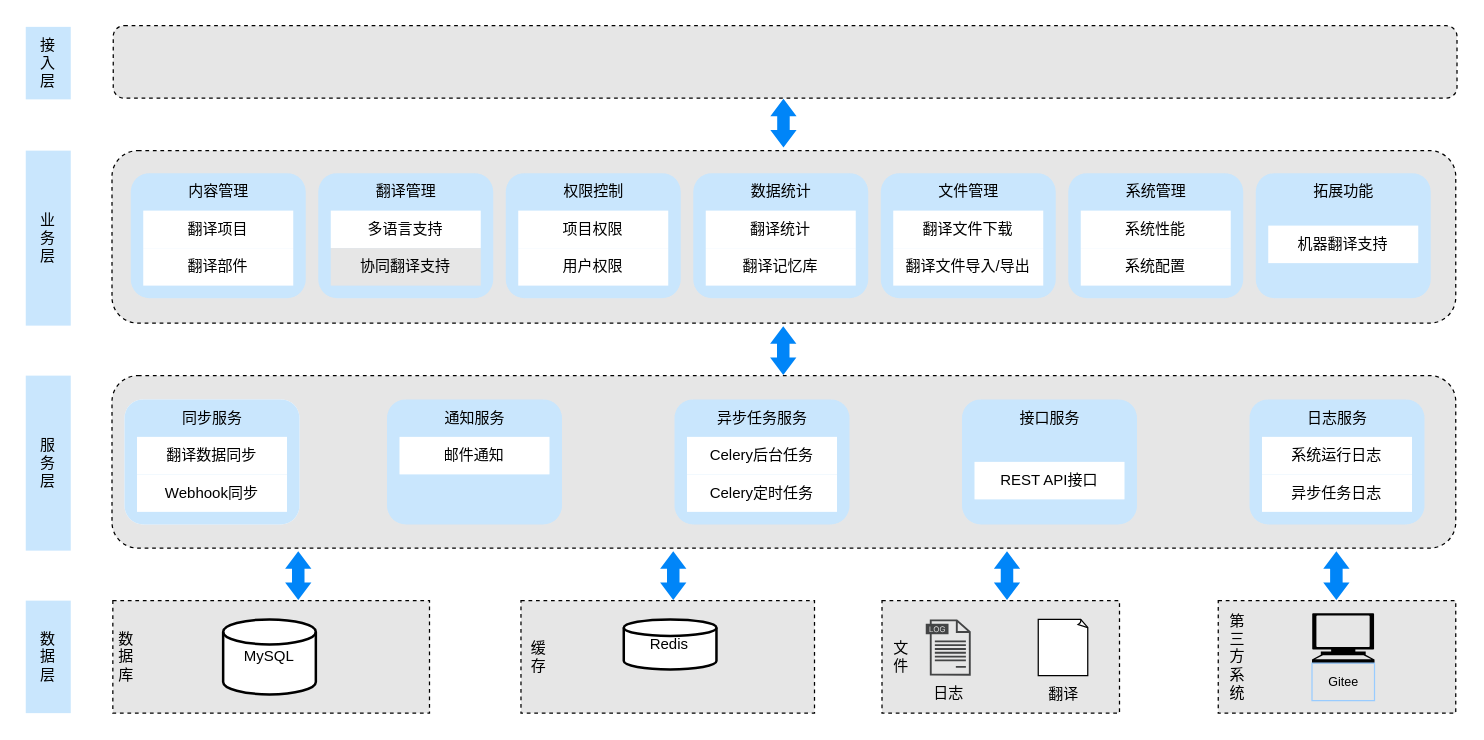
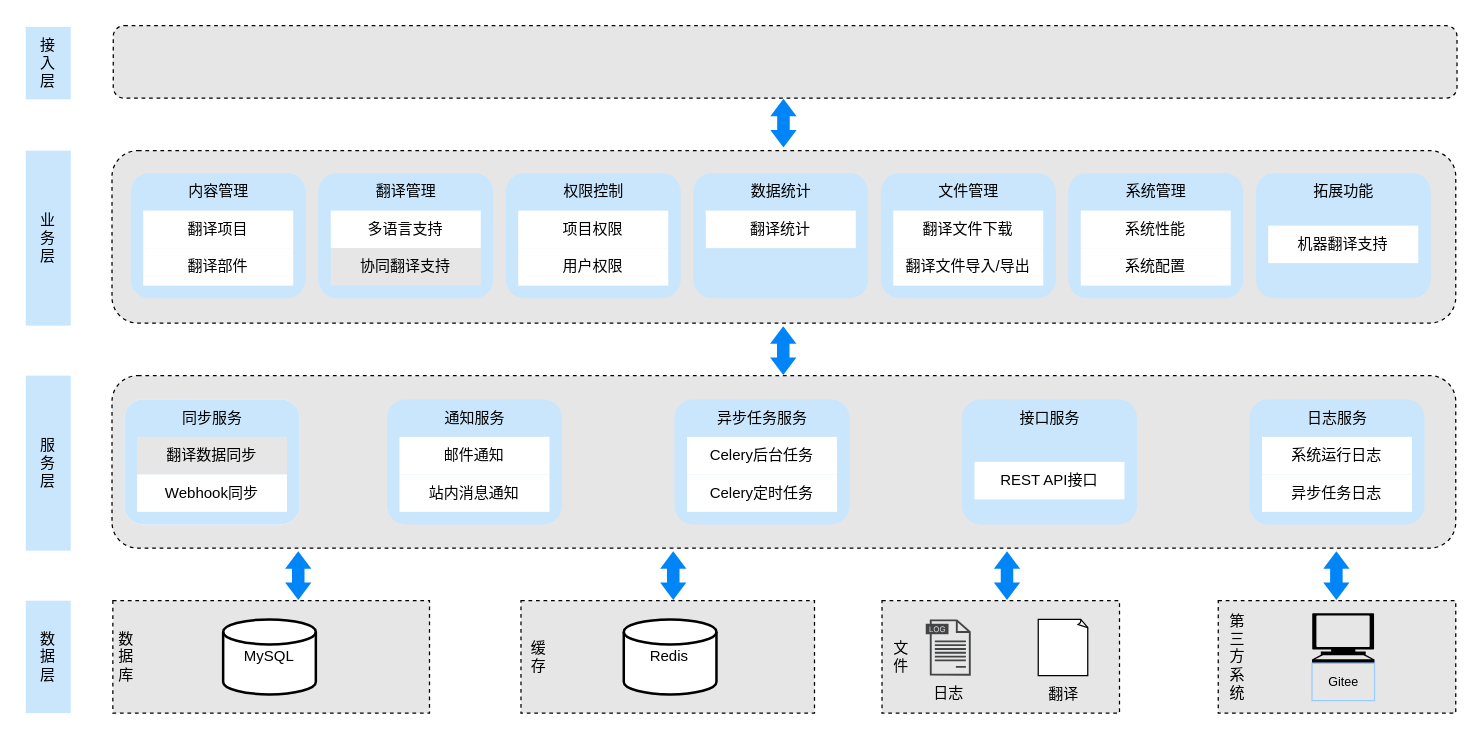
  <mxCell id="0" />
  <mxCell id="1" parent="0" />
  <mxCell id="2" value="" style="rounded=1;whiteSpace=wrap;html=1;dashed=1;fillColor=#E6E6E6;" vertex="1" parent="1"><mxGeometry x="89" y="300" width="1075" height="138" as="geometry" /></mxCell>
  <mxCell id="3" value="" style="group;fillColor=default;strokeColor=none;rounded=1;" vertex="1" connectable="0" parent="1"><mxGeometry x="99" y="319" width="140" height="100" as="geometry" /></mxCell>
  <mxCell id="4" value="" style="rounded=1;whiteSpace=wrap;html=1;dashed=1;fillColor=#C9E6FD;strokeColor=none;" vertex="1" parent="3"><mxGeometry width="140" height="100" as="geometry" /></mxCell>
- <mxCell id="5" value="翻译数据同步" style="rounded=0;whiteSpace=wrap;html=1;strokeColor=none;" vertex="1" parent="3"><mxGeometry x="10" y="30" width="120" height="30" as="geometry" /></mxCell>
+ <mxCell id="5" value="翻译数据同步" style="rounded=0;whiteSpace=wrap;html=1;strokeColor=none;fillColor=#e6e6e6;" vertex="1" parent="3"><mxGeometry x="10" y="30" width="120" height="30" as="geometry" /></mxCell>
  <mxCell id="6" style="edgeStyle=orthogonalEdgeStyle;rounded=0;orthogonalLoop=1;jettySize=auto;html=1;exitX=0.5;exitY=1;exitDx=0;exitDy=0;" edge="1" parent="3" source="5" target="5"><mxGeometry relative="1" as="geometry" /></mxCell>
  <mxCell id="7" value="Webhook同步" style="rounded=0;whiteSpace=wrap;html=1;strokeColor=none;" vertex="1" parent="3"><mxGeometry x="10" y="60" width="120" height="30" as="geometry" /></mxCell>
  <mxCell id="8" value="同步服务" style="text;html=1;align=center;verticalAlign=middle;resizable=0;points=[];autosize=1;strokeColor=none;fillColor=none;" vertex="1" parent="3"><mxGeometry x="35" width="70" height="30" as="geometry" /></mxCell>
  <mxCell id="9" value="" style="group" vertex="1" connectable="0" parent="1"><mxGeometry x="309" y="319" width="140" height="100" as="geometry" /></mxCell>
  <mxCell id="10" value="" style="rounded=1;whiteSpace=wrap;html=1;dashed=1;fillColor=#C9E6FD;strokeColor=none;" vertex="1" parent="9"><mxGeometry width="140" height="100" as="geometry" /></mxCell>
  <mxCell id="11" value="邮件通知" style="rounded=0;whiteSpace=wrap;html=1;strokeColor=none;" vertex="1" parent="9"><mxGeometry x="10" y="30" width="120" height="30" as="geometry" /></mxCell>
  <mxCell id="12" style="edgeStyle=orthogonalEdgeStyle;rounded=0;orthogonalLoop=1;jettySize=auto;html=1;exitX=0.5;exitY=1;exitDx=0;exitDy=0;" edge="1" parent="9" source="11" target="11"><mxGeometry relative="1" as="geometry" /></mxCell>
+ <mxCell id="13" value="站内消息通知" style="rounded=0;whiteSpace=wrap;html=1;strokeColor=none;" vertex="1" parent="9"><mxGeometry x="10" y="60" width="120" height="30" as="geometry" /></mxCell>
  <mxCell id="14" value="通知服务" style="text;html=1;align=center;verticalAlign=middle;resizable=0;points=[];autosize=1;strokeColor=none;fillColor=none;" vertex="1" parent="9"><mxGeometry x="35" width="70" height="30" as="geometry" /></mxCell>
  <mxCell id="15" value="" style="group" vertex="1" connectable="0" parent="1"><mxGeometry x="539" y="319" width="140" height="100" as="geometry" /></mxCell>
  <mxCell id="16" value="" style="rounded=1;whiteSpace=wrap;html=1;dashed=1;fillColor=#C9E6FD;strokeColor=none;" vertex="1" parent="15"><mxGeometry width="140" height="100" as="geometry" /></mxCell>
  <mxCell id="17" value="Celery后台任务" style="rounded=0;whiteSpace=wrap;html=1;strokeColor=none;" vertex="1" parent="15"><mxGeometry x="10" y="30" width="120" height="30" as="geometry" /></mxCell>
  <mxCell id="18" style="edgeStyle=orthogonalEdgeStyle;rounded=0;orthogonalLoop=1;jettySize=auto;html=1;exitX=0.5;exitY=1;exitDx=0;exitDy=0;" edge="1" parent="15" source="17" target="17"><mxGeometry relative="1" as="geometry" /></mxCell>
  <mxCell id="19" value="Celery定时任务" style="rounded=0;whiteSpace=wrap;html=1;strokeColor=none;" vertex="1" parent="15"><mxGeometry x="10" y="60" width="120" height="30" as="geometry" /></mxCell>
  <mxCell id="20" value="异步任务服务" style="text;html=1;align=center;verticalAlign=middle;resizable=0;points=[];autosize=1;strokeColor=none;fillColor=none;" vertex="1" parent="15"><mxGeometry x="20" width="100" height="30" as="geometry" /></mxCell>
  <mxCell id="21" value="" style="group" vertex="1" connectable="0" parent="1"><mxGeometry x="769" y="319" width="140" height="100" as="geometry" /></mxCell>
  <mxCell id="22" value="" style="rounded=1;whiteSpace=wrap;html=1;dashed=1;fillColor=#C9E6FD;strokeColor=none;" vertex="1" parent="21"><mxGeometry width="140" height="100" as="geometry" /></mxCell>
  <mxCell id="23" value="REST API接口" style="rounded=0;whiteSpace=wrap;html=1;strokeColor=none;" vertex="1" parent="21"><mxGeometry x="10" y="50" width="120" height="30" as="geometry" /></mxCell>
  <mxCell id="24" style="edgeStyle=orthogonalEdgeStyle;rounded=0;orthogonalLoop=1;jettySize=auto;html=1;exitX=0.5;exitY=1;exitDx=0;exitDy=0;" edge="1" parent="21" source="23" target="23"><mxGeometry relative="1" as="geometry" /></mxCell>
  <mxCell id="25" value="接口服务" style="text;html=1;align=center;verticalAlign=middle;resizable=0;points=[];autosize=1;strokeColor=none;fillColor=none;" vertex="1" parent="21"><mxGeometry x="35" width="70" height="30" as="geometry" /></mxCell>
  <mxCell id="26" value="" style="shape=flexArrow;endArrow=classic;startArrow=classic;html=1;rounded=0;endWidth=10;endSize=4.33;startWidth=10;startSize=4.33;fillColor=#0085F8;strokeColor=none;" edge="1" parent="1"><mxGeometry width="100" height="100" relative="1" as="geometry"><mxPoint x="626" y="300" as="sourcePoint" /><mxPoint x="626" y="260" as="targetPoint" /></mxGeometry></mxCell>
  <mxCell id="27" value="" style="group" vertex="1" connectable="0" parent="1"><mxGeometry x="410" y="480" width="241" height="90" as="geometry" /></mxCell>
  <mxCell id="28" value="" style="rounded=0;whiteSpace=wrap;html=1;dashed=1;fillColor=#E6E6E6;" vertex="1" parent="27"><mxGeometry x="6.179" width="234.821" height="90" as="geometry" /></mxCell>
- <mxCell id="29" value="Redis" style="strokeWidth=2;html=1;shape=mxgraph.flowchart.database;whiteSpace=wrap;" vertex="1" parent="27"><mxGeometry x="88.42" y="15" width="74.154" height="40" as="geometry" /></mxCell>
+ <mxCell id="29" value="Redis" style="strokeWidth=2;html=1;shape=mxgraph.flowchart.database;whiteSpace=wrap;" vertex="1" parent="27"><mxGeometry x="88.42" y="15" width="74.154" height="60" as="geometry" /></mxCell>
  <mxCell id="30" value="缓&lt;br&gt;存" style="text;html=1;align=center;verticalAlign=middle;resizable=0;points=[];autosize=1;strokeColor=none;fillColor=none;" vertex="1" parent="27"><mxGeometry y="25" width="40" height="40" as="geometry" /></mxCell>
  <mxCell id="31" value="" style="group" vertex="1" connectable="0" parent="1"><mxGeometry x="700" y="480" width="195" height="90" as="geometry" /></mxCell>
  <mxCell id="32" value="" style="rounded=0;whiteSpace=wrap;html=1;dashed=1;fillColor=#E6E6E6;" vertex="1" parent="31"><mxGeometry x="5" width="190" height="90" as="geometry" /></mxCell>
  <mxCell id="33" value="文&lt;br&gt;件" style="text;html=1;align=center;verticalAlign=middle;resizable=0;points=[];autosize=1;strokeColor=none;fillColor=none;" vertex="1" parent="31"><mxGeometry y="25" width="40" height="40" as="geometry" /></mxCell>
  <mxCell id="34" value="日志" style="sketch=0;pointerEvents=1;shadow=0;dashed=0;html=1;strokeColor=none;fillColor=#434445;aspect=fixed;labelPosition=center;verticalLabelPosition=bottom;verticalAlign=top;align=center;outlineConnect=0;shape=mxgraph.vvd.log_files;" vertex="1" parent="31"><mxGeometry x="40" y="15" width="36" height="45" as="geometry" /></mxCell>
  <mxCell id="35" value="" style="whiteSpace=wrap;html=1;shape=mxgraph.basic.document" vertex="1" parent="31"><mxGeometry x="130" y="15" width="40" height="45" as="geometry" /></mxCell>
  <mxCell id="36" value="翻译" style="text;html=1;align=center;verticalAlign=middle;resizable=0;points=[];autosize=1;strokeColor=none;fillColor=none;" vertex="1" parent="31"><mxGeometry x="125" y="60" width="50" height="30" as="geometry" /></mxCell>
  <mxCell id="37" value="" style="group" vertex="1" connectable="0" parent="1"><mxGeometry x="969" y="480" width="195" height="90" as="geometry" /></mxCell>
  <mxCell id="38" value="" style="rounded=0;whiteSpace=wrap;html=1;dashed=1;fillColor=#E6E6E6;" vertex="1" parent="37"><mxGeometry x="5" width="190" height="90" as="geometry" /></mxCell>
  <mxCell id="39" value="第&lt;br&gt;三&lt;br&gt;方&lt;br&gt;系&lt;br&gt;统" style="text;html=1;align=center;verticalAlign=middle;resizable=0;points=[];autosize=1;strokeColor=none;fillColor=none;" vertex="1" parent="37"><mxGeometry width="40" height="90" as="geometry" /></mxCell>
  <mxCell id="40" value="" style="group" vertex="1" connectable="0" parent="37"><mxGeometry x="80" y="10" width="50" height="70" as="geometry" /></mxCell>
  <mxCell id="41" value="" style="shape=mxgraph.signs.tech.computer;html=1;pointerEvents=1;fillColor=#000000;strokeColor=none;verticalLabelPosition=bottom;verticalAlign=top;align=center;" vertex="1" parent="40"><mxGeometry width="50" height="40" as="geometry" /></mxCell>
  <mxCell id="42" value="Gitee" style="text;html=1;align=center;verticalAlign=middle;resizable=0;points=[];autosize=1;strokeColor=#99CCFF;fillColor=none;fontSize=10;" vertex="1" parent="40"><mxGeometry y="40" width="50" height="30" as="geometry" /></mxCell>
  <mxCell id="43" value="" style="group" vertex="1" connectable="0" parent="1"><mxGeometry x="85" y="480" width="260" height="90" as="geometry" /></mxCell>
  <mxCell id="44" value="MySQL" style="strokeWidth=2;html=1;shape=mxgraph.flowchart.database;whiteSpace=wrap;" vertex="1" parent="43"><mxGeometry x="95.391" y="15" width="80.0" height="60" as="geometry" /></mxCell>
  <mxCell id="45" value="数&lt;br&gt;据&lt;br&gt;库" style="text;html=1;align=center;verticalAlign=middle;resizable=0;points=[];autosize=1;strokeColor=none;fillColor=none;" vertex="1" parent="43"><mxGeometry y="15" width="40" height="60" as="geometry" /></mxCell>
  <mxCell id="46" value="" style="group" vertex="1" connectable="0" parent="1"><mxGeometry x="999" y="319" width="140" height="100" as="geometry" /></mxCell>
  <mxCell id="47" value="" style="rounded=1;whiteSpace=wrap;html=1;dashed=1;fillColor=#C9E6FD;strokeColor=none;" vertex="1" parent="46"><mxGeometry width="140" height="100" as="geometry" /></mxCell>
  <mxCell id="48" value="系统运行日志" style="rounded=0;whiteSpace=wrap;html=1;strokeColor=none;" vertex="1" parent="46"><mxGeometry x="10" y="30" width="120" height="30" as="geometry" /></mxCell>
  <mxCell id="49" style="edgeStyle=orthogonalEdgeStyle;rounded=0;orthogonalLoop=1;jettySize=auto;html=1;exitX=0.5;exitY=1;exitDx=0;exitDy=0;" edge="1" parent="46" source="48" target="48"><mxGeometry relative="1" as="geometry" /></mxCell>
  <mxCell id="50" value="异步任务日志" style="rounded=0;whiteSpace=wrap;html=1;strokeColor=none;" vertex="1" parent="46"><mxGeometry x="10" y="60" width="120" height="30" as="geometry" /></mxCell>
  <mxCell id="51" value="日志服务" style="text;html=1;align=center;verticalAlign=middle;resizable=0;points=[];autosize=1;strokeColor=none;fillColor=none;" vertex="1" parent="46"><mxGeometry x="35" width="70" height="30" as="geometry" /></mxCell>
  <mxCell id="52" value="" style="group" vertex="1" connectable="0" parent="1"><mxGeometry x="89" y="120" width="1075" height="138" as="geometry" /></mxCell>
  <mxCell id="53" value="" style="rounded=1;whiteSpace=wrap;html=1;dashed=1;fillColor=#E6E6E6;" vertex="1" parent="52"><mxGeometry width="1075" height="138" as="geometry" /></mxCell>
  <mxCell id="54" value="" style="group" vertex="1" connectable="0" parent="52"><mxGeometry x="15" y="18" width="140" height="100" as="geometry" /></mxCell>
  <mxCell id="55" value="" style="rounded=1;whiteSpace=wrap;html=1;dashed=1;fillColor=#C9E6FD;strokeColor=none;" vertex="1" parent="54"><mxGeometry width="140" height="100" as="geometry" /></mxCell>
  <mxCell id="56" value="翻译项目" style="rounded=0;whiteSpace=wrap;html=1;strokeColor=none;" vertex="1" parent="54"><mxGeometry x="10" y="30" width="120" height="30" as="geometry" /></mxCell>
  <mxCell id="57" style="edgeStyle=orthogonalEdgeStyle;rounded=0;orthogonalLoop=1;jettySize=auto;html=1;exitX=0.5;exitY=1;exitDx=0;exitDy=0;" edge="1" parent="54" source="56" target="56"><mxGeometry relative="1" as="geometry" /></mxCell>
  <mxCell id="58" value="翻译部件" style="rounded=0;whiteSpace=wrap;html=1;strokeColor=none;" vertex="1" parent="54"><mxGeometry x="10" y="60" width="120" height="30" as="geometry" /></mxCell>
  <mxCell id="59" value="内容管理" style="text;html=1;align=center;verticalAlign=middle;resizable=0;points=[];autosize=1;strokeColor=none;fillColor=none;" vertex="1" parent="54"><mxGeometry x="35" width="70" height="30" as="geometry" /></mxCell>
  <mxCell id="60" value="" style="group" vertex="1" connectable="0" parent="52"><mxGeometry x="165" y="18" width="140" height="100" as="geometry" /></mxCell>
  <mxCell id="61" value="" style="rounded=1;whiteSpace=wrap;html=1;dashed=1;fillColor=#C9E6FD;strokeColor=none;" vertex="1" parent="60"><mxGeometry width="140" height="100" as="geometry" /></mxCell>
  <mxCell id="62" value="多语言支持" style="rounded=0;whiteSpace=wrap;html=1;strokeColor=none;" vertex="1" parent="60"><mxGeometry x="10" y="30" width="120" height="30" as="geometry" /></mxCell>
  <mxCell id="63" style="edgeStyle=orthogonalEdgeStyle;rounded=0;orthogonalLoop=1;jettySize=auto;html=1;exitX=0.5;exitY=1;exitDx=0;exitDy=0;" edge="1" parent="60" source="62" target="62"><mxGeometry relative="1" as="geometry" /></mxCell>
  <mxCell id="64" value="协同翻译支持" style="rounded=0;whiteSpace=wrap;html=1;strokeColor=none;fillColor=#e6e6e6;" vertex="1" parent="60"><mxGeometry x="10" y="60" width="120" height="30" as="geometry" /></mxCell>
  <mxCell id="65" value="翻译管理" style="text;html=1;align=center;verticalAlign=middle;resizable=0;points=[];autosize=1;strokeColor=none;fillColor=none;" vertex="1" parent="60"><mxGeometry x="35" width="70" height="30" as="geometry" /></mxCell>
  <mxCell id="66" value="" style="group" vertex="1" connectable="0" parent="52"><mxGeometry x="315" y="18" width="140" height="100" as="geometry" /></mxCell>
  <mxCell id="67" value="" style="rounded=1;whiteSpace=wrap;html=1;dashed=1;fillColor=#C9E6FD;strokeColor=none;" vertex="1" parent="66"><mxGeometry width="140" height="100" as="geometry" /></mxCell>
  <mxCell id="68" value="项目权限" style="rounded=0;whiteSpace=wrap;html=1;strokeColor=none;" vertex="1" parent="66"><mxGeometry x="10" y="30" width="120" height="30" as="geometry" /></mxCell>
  <mxCell id="69" style="edgeStyle=orthogonalEdgeStyle;rounded=0;orthogonalLoop=1;jettySize=auto;html=1;exitX=0.5;exitY=1;exitDx=0;exitDy=0;" edge="1" parent="66" source="68" target="68"><mxGeometry relative="1" as="geometry" /></mxCell>
  <mxCell id="70" value="用户权限" style="rounded=0;whiteSpace=wrap;html=1;strokeColor=none;" vertex="1" parent="66"><mxGeometry x="10" y="60" width="120" height="30" as="geometry" /></mxCell>
  <mxCell id="71" value="权限控制" style="text;html=1;align=center;verticalAlign=middle;resizable=0;points=[];autosize=1;strokeColor=none;fillColor=none;" vertex="1" parent="66"><mxGeometry x="35" width="70" height="30" as="geometry" /></mxCell>
  <mxCell id="72" value="" style="group" vertex="1" connectable="0" parent="52"><mxGeometry x="915" y="18" width="140" height="100" as="geometry" /></mxCell>
  <mxCell id="73" value="" style="rounded=1;whiteSpace=wrap;html=1;dashed=1;fillColor=#C9E6FD;strokeColor=none;" vertex="1" parent="72"><mxGeometry width="140" height="100" as="geometry" /></mxCell>
  <mxCell id="74" value="机器翻译支持" style="rounded=0;whiteSpace=wrap;html=1;strokeColor=none;" vertex="1" parent="72"><mxGeometry x="10" y="42" width="120" height="30" as="geometry" /></mxCell>
  <mxCell id="75" style="edgeStyle=orthogonalEdgeStyle;rounded=0;orthogonalLoop=1;jettySize=auto;html=1;exitX=0.5;exitY=1;exitDx=0;exitDy=0;" edge="1" parent="72" source="74" target="74"><mxGeometry relative="1" as="geometry" /></mxCell>
  <mxCell id="76" value="拓展功能" style="text;html=1;align=center;verticalAlign=middle;resizable=0;points=[];autosize=1;strokeColor=none;fillColor=none;" vertex="1" parent="72"><mxGeometry x="35" width="70" height="30" as="geometry" /></mxCell>
  <mxCell id="77" value="" style="group" vertex="1" connectable="0" parent="52"><mxGeometry x="765" y="18" width="140" height="100" as="geometry" /></mxCell>
  <mxCell id="78" value="" style="rounded=1;whiteSpace=wrap;html=1;dashed=1;fillColor=#C9E6FD;strokeColor=none;" vertex="1" parent="77"><mxGeometry width="140" height="100" as="geometry" /></mxCell>
  <mxCell id="79" value="系统性能" style="rounded=0;whiteSpace=wrap;html=1;strokeColor=none;" vertex="1" parent="77"><mxGeometry x="10" y="30" width="120" height="30" as="geometry" /></mxCell>
  <mxCell id="80" style="edgeStyle=orthogonalEdgeStyle;rounded=0;orthogonalLoop=1;jettySize=auto;html=1;exitX=0.5;exitY=1;exitDx=0;exitDy=0;" edge="1" parent="77" source="79" target="79"><mxGeometry relative="1" as="geometry" /></mxCell>
  <mxCell id="81" value="系统配置" style="rounded=0;whiteSpace=wrap;html=1;strokeColor=none;" vertex="1" parent="77"><mxGeometry x="10" y="60" width="120" height="30" as="geometry" /></mxCell>
  <mxCell id="82" value="系统管理" style="text;html=1;align=center;verticalAlign=middle;resizable=0;points=[];autosize=1;strokeColor=none;fillColor=none;" vertex="1" parent="77"><mxGeometry x="35" width="70" height="30" as="geometry" /></mxCell>
  <mxCell id="83" value="" style="group" vertex="1" connectable="0" parent="52"><mxGeometry x="465" y="18" width="140" height="100" as="geometry" /></mxCell>
  <mxCell id="84" value="" style="rounded=1;whiteSpace=wrap;html=1;dashed=1;fillColor=#C9E6FD;strokeColor=none;" vertex="1" parent="83"><mxGeometry width="140" height="100" as="geometry" /></mxCell>
  <mxCell id="85" value="翻译统计" style="rounded=0;whiteSpace=wrap;html=1;strokeColor=none;" vertex="1" parent="83"><mxGeometry x="10" y="30" width="120" height="30" as="geometry" /></mxCell>
  <mxCell id="86" style="edgeStyle=orthogonalEdgeStyle;rounded=0;orthogonalLoop=1;jettySize=auto;html=1;exitX=0.5;exitY=1;exitDx=0;exitDy=0;" edge="1" parent="83" source="85" target="85"><mxGeometry relative="1" as="geometry" /></mxCell>
- <mxCell id="87" value="翻译记忆库" style="rounded=0;whiteSpace=wrap;html=1;strokeColor=none;" vertex="1" parent="83"><mxGeometry x="10" y="60" width="120" height="30" as="geometry" /></mxCell>
  <mxCell id="88" value="数据统计" style="text;html=1;align=center;verticalAlign=middle;resizable=0;points=[];autosize=1;strokeColor=none;fillColor=none;" vertex="1" parent="83"><mxGeometry x="35" width="70" height="30" as="geometry" /></mxCell>
  <mxCell id="89" value="" style="group" vertex="1" connectable="0" parent="52"><mxGeometry x="615" y="18" width="140" height="100" as="geometry" /></mxCell>
  <mxCell id="90" value="" style="rounded=1;whiteSpace=wrap;html=1;dashed=1;fillColor=#C9E6FD;strokeColor=none;" vertex="1" parent="89"><mxGeometry width="140" height="100" as="geometry" /></mxCell>
  <mxCell id="91" value="翻译文件下载" style="rounded=0;whiteSpace=wrap;html=1;strokeColor=none;" vertex="1" parent="89"><mxGeometry x="10" y="30" width="120" height="30" as="geometry" /></mxCell>
  <mxCell id="92" style="edgeStyle=orthogonalEdgeStyle;rounded=0;orthogonalLoop=1;jettySize=auto;html=1;exitX=0.5;exitY=1;exitDx=0;exitDy=0;" edge="1" parent="89" source="91" target="91"><mxGeometry relative="1" as="geometry" /></mxCell>
  <mxCell id="93" value="翻译文件导入/导出" style="rounded=0;whiteSpace=wrap;html=1;strokeColor=none;" vertex="1" parent="89"><mxGeometry x="10" y="60" width="120" height="30" as="geometry" /></mxCell>
  <mxCell id="94" value="文件管理" style="text;html=1;align=center;verticalAlign=middle;resizable=0;points=[];autosize=1;strokeColor=none;fillColor=none;" vertex="1" parent="89"><mxGeometry x="35" width="70" height="30" as="geometry" /></mxCell>
  <mxCell id="95" value="" style="shape=flexArrow;endArrow=classic;startArrow=classic;html=1;rounded=0;endWidth=10;endSize=4.33;startWidth=10;startSize=4.33;fillColor=#0085F8;strokeColor=none;" edge="1" parent="1"><mxGeometry width="100" height="100" relative="1" as="geometry"><mxPoint x="238" y="480" as="sourcePoint" /><mxPoint x="238" y="440" as="targetPoint" /></mxGeometry></mxCell>
  <mxCell id="96" value="" style="shape=flexArrow;endArrow=classic;startArrow=classic;html=1;rounded=0;endWidth=10;endSize=4.33;startWidth=10;startSize=4.33;fillColor=#0085F8;strokeColor=none;" edge="1" parent="1"><mxGeometry width="100" height="100" relative="1" as="geometry"><mxPoint x="538" y="480" as="sourcePoint" /><mxPoint x="538" y="440" as="targetPoint" /></mxGeometry></mxCell>
  <mxCell id="97" value="" style="shape=flexArrow;endArrow=classic;startArrow=classic;html=1;rounded=0;endWidth=10;endSize=4.33;startWidth=10;startSize=4.33;fillColor=#0085F8;strokeColor=none;" edge="1" parent="1"><mxGeometry width="100" height="100" relative="1" as="geometry"><mxPoint x="805" y="480" as="sourcePoint" /><mxPoint x="805" y="440" as="targetPoint" /></mxGeometry></mxCell>
  <mxCell id="98" value="" style="shape=flexArrow;endArrow=classic;startArrow=classic;html=1;rounded=0;endWidth=10;endSize=4.33;startWidth=10;startSize=4.33;fillColor=#0085F8;strokeColor=none;" edge="1" parent="1"><mxGeometry width="100" height="100" relative="1" as="geometry"><mxPoint x="1068.5" y="480" as="sourcePoint" /><mxPoint x="1068.5" y="440" as="targetPoint" /></mxGeometry></mxCell>
  <mxCell id="99" value="" style="group" vertex="1" connectable="0" parent="1"><mxGeometry x="90" y="20" width="1075" height="58" as="geometry" /></mxCell>
  <mxCell id="100" value="" style="rounded=1;whiteSpace=wrap;html=1;dashed=1;fillColor=#E6E6E6;" vertex="1" parent="99"><mxGeometry width="1075" height="58" as="geometry" /></mxCell>
  <mxCell id="101" value="" style="shape=flexArrow;endArrow=classic;startArrow=classic;html=1;rounded=0;endWidth=10;endSize=4.33;startWidth=10;startSize=4.33;fillColor=#0085F8;strokeColor=none;" edge="1" parent="1"><mxGeometry width="100" height="100" relative="1" as="geometry"><mxPoint x="626.16" y="118" as="sourcePoint" /><mxPoint x="626.16" y="78" as="targetPoint" /></mxGeometry></mxCell>
  <mxCell id="102" value="" style="rounded=0;whiteSpace=wrap;html=1;dashed=1;fillColor=#E6E6E6;" vertex="1" parent="1"><mxGeometry x="89.667" y="480" width="253.333" height="90" as="geometry" /></mxCell>
  <mxCell id="103" value="数&lt;br&gt;据&lt;br&gt;层" style="rounded=0;whiteSpace=wrap;html=1;fillColor=#C9E6FD;strokeColor=none;" vertex="1" parent="1"><mxGeometry x="20" y="480" width="36" height="90" as="geometry" /></mxCell>
  <mxCell id="104" value="MySQL" style="strokeWidth=2;html=1;shape=mxgraph.flowchart.database;whiteSpace=wrap;" vertex="1" parent="1"><mxGeometry x="177.92" y="495" width="74.154" height="60" as="geometry" /></mxCell>
  <mxCell id="105" value="数&lt;br&gt;据&lt;br&gt;库" style="text;html=1;align=center;verticalAlign=middle;resizable=0;points=[];autosize=1;strokeColor=none;fillColor=none;" vertex="1" parent="1"><mxGeometry x="80" y="495" width="40" height="60" as="geometry" /></mxCell>
  <mxCell id="106" value="服&lt;br&gt;务&lt;br&gt;层" style="rounded=0;whiteSpace=wrap;html=1;fillColor=#C9E6FD;strokeColor=none;" vertex="1" parent="1"><mxGeometry x="20" y="300" width="36" height="140" as="geometry" /></mxCell>
  <mxCell id="107" value="业&lt;br&gt;务&lt;br&gt;层" style="rounded=0;whiteSpace=wrap;html=1;fillColor=#C9E6FD;strokeColor=none;" vertex="1" parent="1"><mxGeometry x="20" y="120" width="36" height="140" as="geometry" /></mxCell>
  <mxCell id="108" value="接&lt;br&gt;入&lt;br&gt;层" style="rounded=0;whiteSpace=wrap;html=1;fillColor=#C9E6FD;strokeColor=none;" vertex="1" parent="1"><mxGeometry x="20" y="21" width="36" height="58" as="geometry" /></mxCell>
